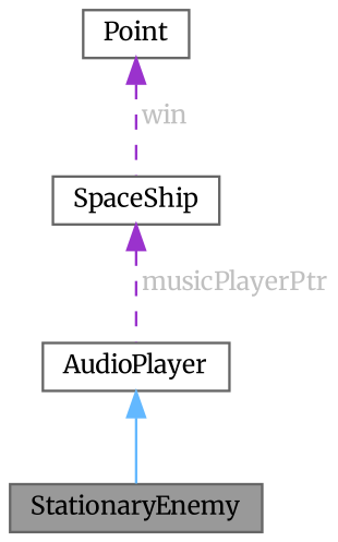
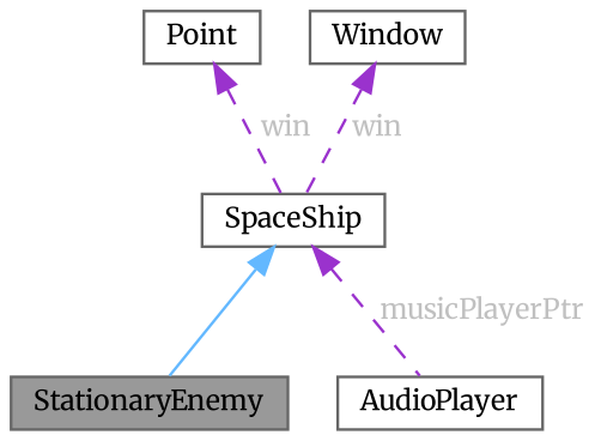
  digraph {
    fontname=Merriweather
    node [color=gray40 fillcolor=white fontname=Merriweather fontsize=10 shape=box style=filled]
    edge [color=darkorchid3 dir=back fontname=Merriweather fontsize=10 labelfontname=Helvetica labelfontsize=10 style=dashed fontcolor=grey]
    n1 [fillcolor=grey60 fontcolor=black height=0.2 label=StationaryEnemy width=0.4]
    n2 [height=0.2 label=SpaceShip width=0.4]
    n3 [height=0.2 label=AudioPlayer width=0.4]
    n4 [height=0.2 label=Point width=0.4]
-   n3 -> n1 [color=steelblue1 style=solid fontcolor=""]
+   n5 [height=0.2 label=Window width=0.4]
+   n2 -> n1 [color=steelblue1 style=solid fontcolor=""]
    n2 -> n3 [label=" musicPlayerPtr"]
    n4 -> n2 [label=" win"]
+   n5 -> n2 [label=" win"]
  }
